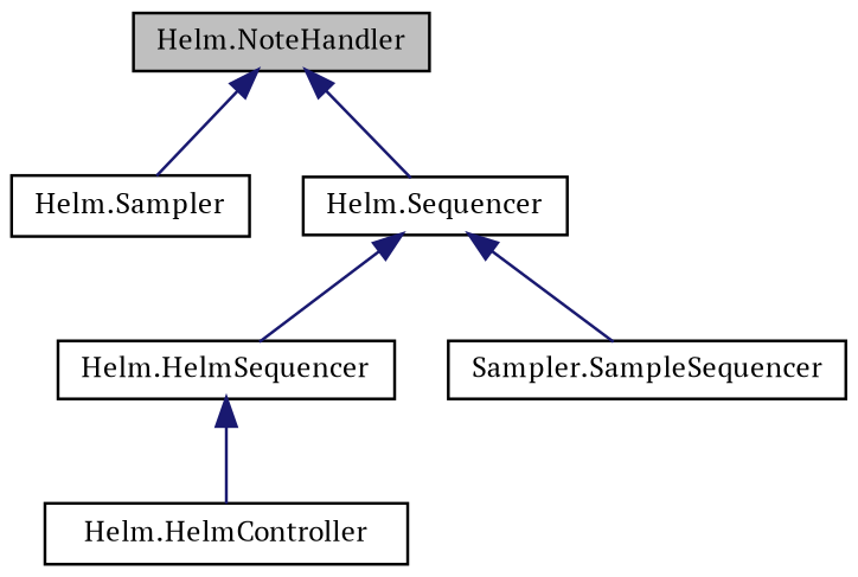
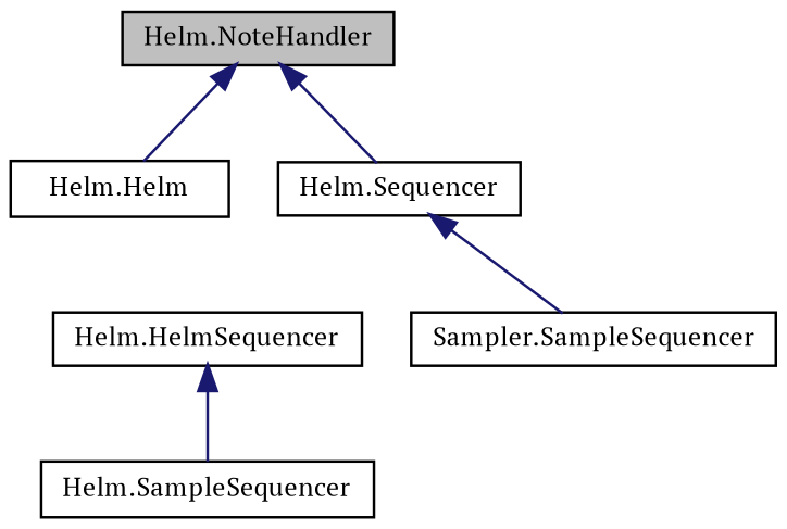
  digraph {
    fontname="PT Serif"
    node [color=black fillcolor=white fontname="PT Serif" fontsize=10 shape=record style=filled]
    edge [color=midnightblue dir=back fontname="PT Serif" fontsize=10 labelfontname=Helvetica labelfontsize=10 style=solid]
    n1 [fillcolor=grey75 fontcolor=black height=0.2 label="Helm.NoteHandler" width=0.4]
-   n2 [height=0.2 label="Helm.Sampler" width=0.4]
+   n2 [height=0.2 label="Helm.Helm" width=0.4]
    n3 [height=0.2 label="Helm.Sequencer" width=0.4]
-   n4 [height=0.2 label="Helm.HelmController" width=0.4]
+   n4 [height=0.2 label="Helm.SampleSequencer" width=0.4]
    n5 [height=0.2 label="Helm.HelmSequencer" width=0.4]
    n6 [height=0.2 label="Sampler.SampleSequencer" width=0.4]
    n1 -> n2
    n1 -> n3
-   n3 -> n5
    n3 -> n6
    n5 -> n4
  }
